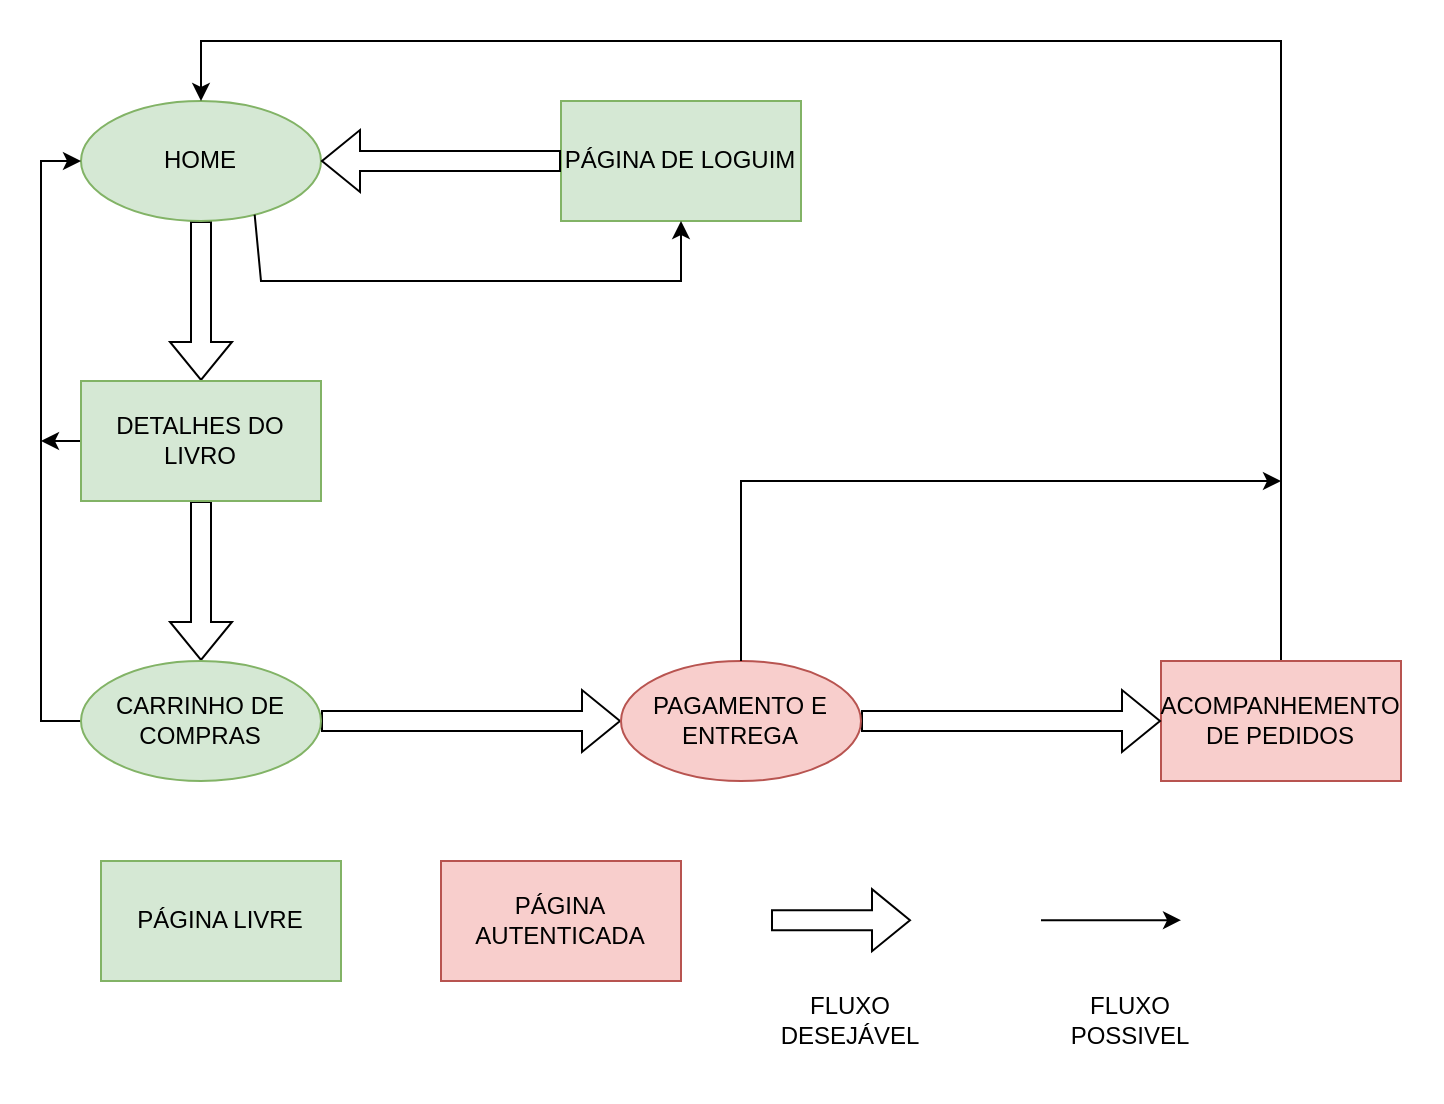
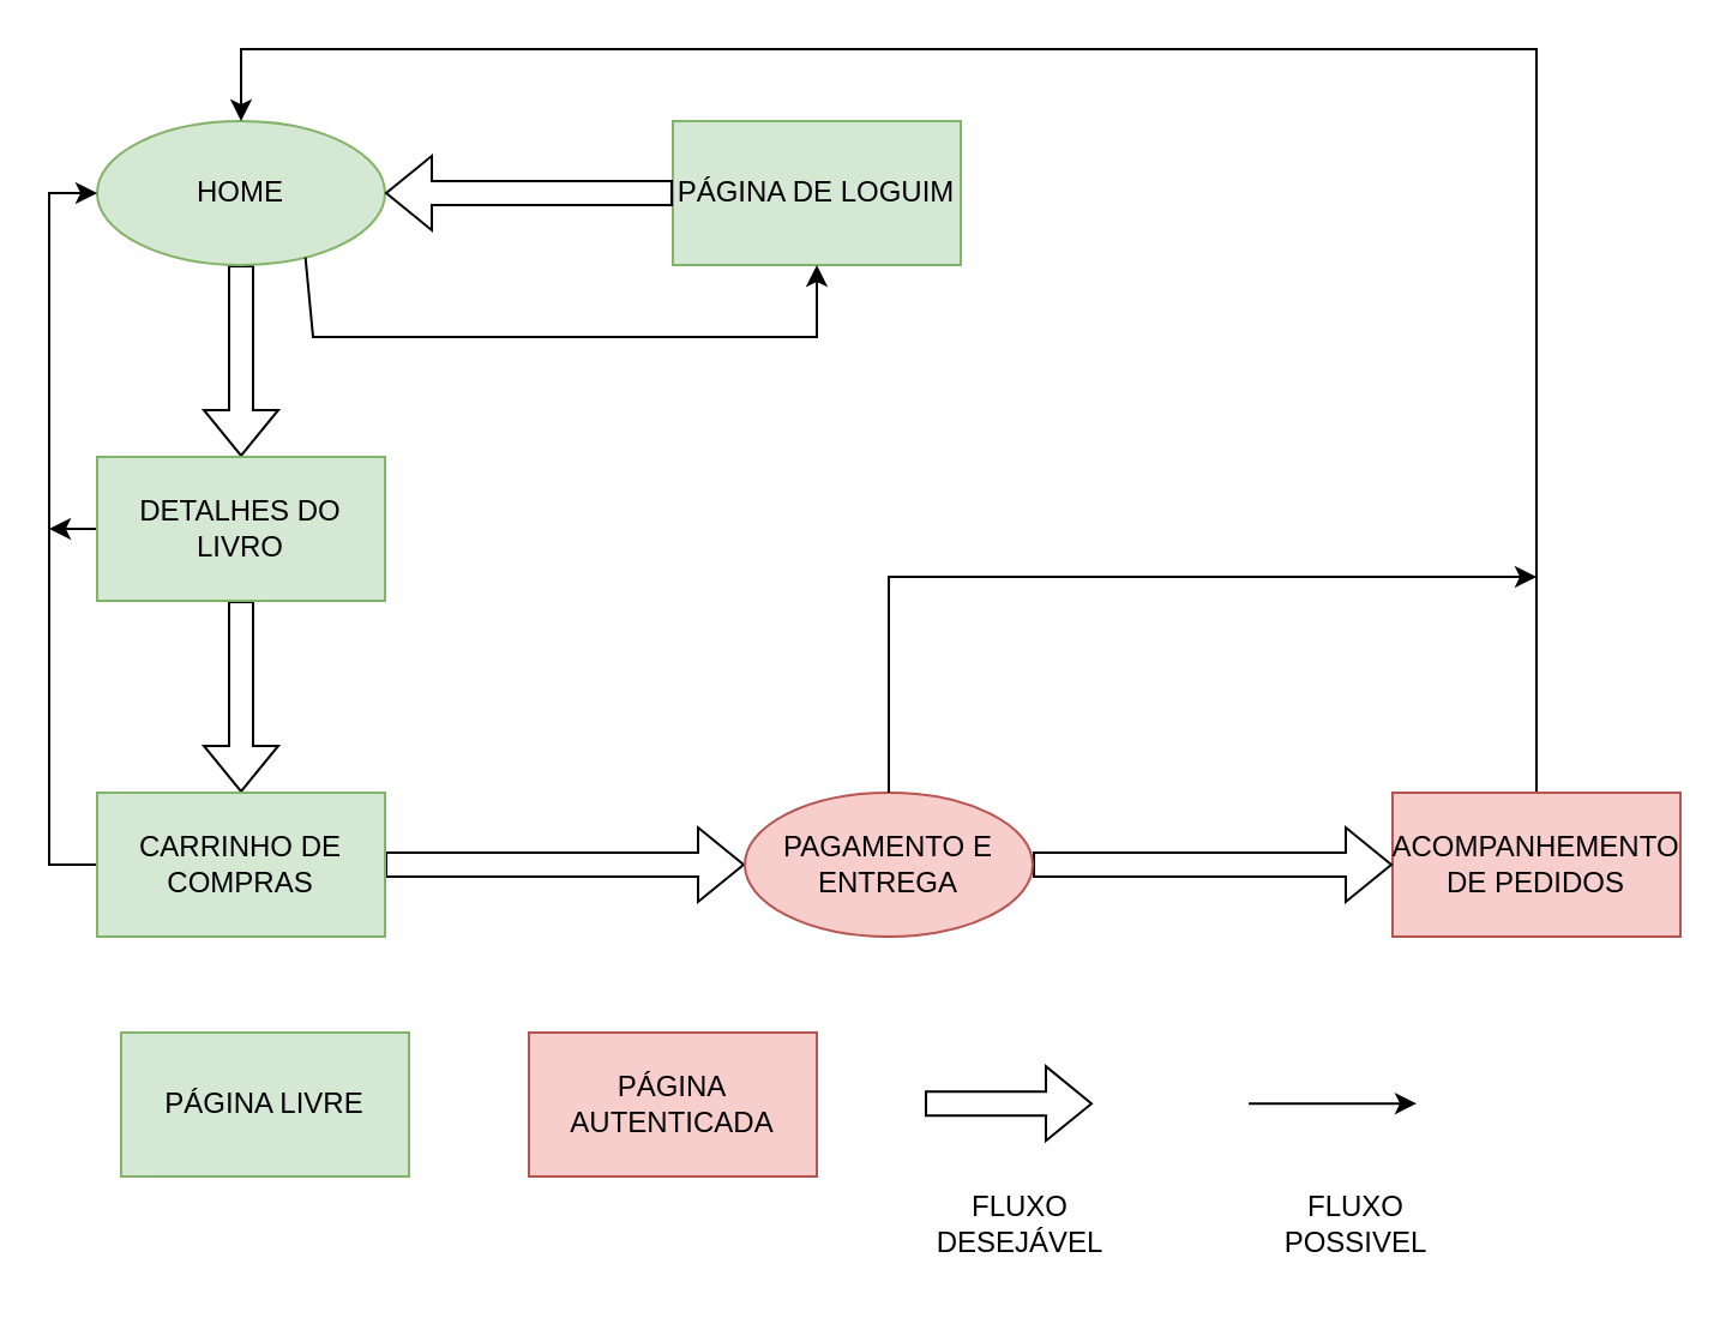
  <mxCell id="0" />
  <mxCell id="1" parent="0" />
  <mxCell id="2" style="edgeStyle=orthogonalEdgeStyle;rounded=0;orthogonalLoop=1;jettySize=auto;html=1;entryX=0.5;entryY=0;entryDx=0;entryDy=0;shape=flexArrow;" edge="1" parent="1" source="3" target="7"><mxGeometry relative="1" as="geometry" /></mxCell>
  <mxCell id="3" value="HOME" style="ellipse;whiteSpace=wrap;html=1;fillColor=#d5e8d4;strokeColor=#82b366;" vertex="1" parent="1"><mxGeometry x="40" y="50" width="120" height="60" as="geometry" /></mxCell>
  <mxCell id="4" value="PÁGINA DE LOGUIM" style="rounded=0;whiteSpace=wrap;html=1;fillColor=#d5e8d4;strokeColor=#82b366;" vertex="1" parent="1"><mxGeometry x="280" y="50" width="120" height="60" as="geometry" /></mxCell>
  <mxCell id="5" style="edgeStyle=orthogonalEdgeStyle;rounded=0;orthogonalLoop=1;jettySize=auto;html=1;shape=flexArrow;" edge="1" parent="1" source="7" target="10"><mxGeometry relative="1" as="geometry" /></mxCell>
  <mxCell id="6" style="edgeStyle=orthogonalEdgeStyle;rounded=0;orthogonalLoop=1;jettySize=auto;html=1;" edge="1" parent="1" source="7"><mxGeometry relative="1" as="geometry"><mxPoint x="20" y="220" as="targetPoint" /></mxGeometry></mxCell>
  <mxCell id="7" value="DETALHES DO LIVRO" style="rounded=0;whiteSpace=wrap;html=1;fillColor=#d5e8d4;strokeColor=#82b366;" vertex="1" parent="1"><mxGeometry x="40" y="190" width="120" height="60" as="geometry" /></mxCell>
  <mxCell id="8" style="edgeStyle=orthogonalEdgeStyle;rounded=0;orthogonalLoop=1;jettySize=auto;html=1;entryX=0;entryY=0.5;entryDx=0;entryDy=0;exitX=0;exitY=0.5;exitDx=0;exitDy=0;" edge="1" parent="1" source="10" target="3"><mxGeometry relative="1" as="geometry"><mxPoint x="0" y="80" as="targetPoint" /></mxGeometry></mxCell>
  <mxCell id="9" style="edgeStyle=orthogonalEdgeStyle;rounded=0;orthogonalLoop=1;jettySize=auto;html=1;shape=flexArrow;" edge="1" parent="1" source="10" target="14"><mxGeometry relative="1" as="geometry" /></mxCell>
- <mxCell id="10" value="CARRINHO DE COMPRAS" style="ellipse;whiteSpace=wrap;html=1;fillColor=#d5e8d4;strokeColor=#82b366;" vertex="1" parent="1"><mxGeometry x="40" y="330" width="120" height="60" as="geometry" /></mxCell>
+ <mxCell id="10" value="CARRINHO DE COMPRAS" style="rounded=0;whiteSpace=wrap;html=1;fillColor=#d5e8d4;strokeColor=#82b366;" vertex="1" parent="1"><mxGeometry x="40" y="330" width="120" height="60" as="geometry" /></mxCell>
  <mxCell id="11" style="edgeStyle=orthogonalEdgeStyle;rounded=0;orthogonalLoop=1;jettySize=auto;html=1;exitX=0.5;exitY=0;exitDx=0;exitDy=0;" edge="1" parent="1" source="12" target="3"><mxGeometry relative="1" as="geometry"><mxPoint x="100" y="10" as="targetPoint" /><mxPoint x="639.5" y="310" as="sourcePoint" /><Array as="points"><mxPoint x="640" y="20" /><mxPoint x="100" y="20" /></Array></mxGeometry></mxCell>
  <mxCell id="12" value="ACOMPANHEMENTO DE PEDIDOS" style="rounded=0;whiteSpace=wrap;html=1;fillColor=#f8cecc;strokeColor=#b85450;" vertex="1" parent="1"><mxGeometry x="580" y="330" width="120" height="60" as="geometry" /></mxCell>
  <mxCell id="13" style="edgeStyle=orthogonalEdgeStyle;rounded=0;orthogonalLoop=1;jettySize=auto;html=1;entryX=0;entryY=0.5;entryDx=0;entryDy=0;shape=flexArrow;" edge="1" parent="1" source="14" target="12"><mxGeometry relative="1" as="geometry" /></mxCell>
  <mxCell id="14" value="PAGAMENTO E ENTREGA" style="ellipse;whiteSpace=wrap;html=1;fillColor=#f8cecc;strokeColor=#b85450;" vertex="1" parent="1"><mxGeometry x="310" y="330" width="120" height="60" as="geometry" /></mxCell>
  <mxCell id="15" value="" style="shape=flexArrow;endArrow=classic;html=1;rounded=0;" edge="1" parent="1"><mxGeometry width="50" height="50" relative="1" as="geometry"><mxPoint x="385" y="459.58" as="sourcePoint" /><mxPoint x="455" y="459.58" as="targetPoint" /></mxGeometry></mxCell>
  <mxCell id="16" value="" style="endArrow=classic;html=1;rounded=0;" edge="1" parent="1"><mxGeometry width="50" height="50" relative="1" as="geometry"><mxPoint x="520" y="459.58" as="sourcePoint" /><mxPoint x="590" y="459.58" as="targetPoint" /></mxGeometry></mxCell>
  <mxCell id="17" value="FLUXO DESEJÁVEL" style="text;html=1;whiteSpace=wrap;strokeColor=none;fillColor=none;align=center;verticalAlign=middle;rounded=0;" vertex="1" parent="1"><mxGeometry x="380" y="490" width="90" height="40" as="geometry" /></mxCell>
  <mxCell id="18" value="FLUXO POSSIVEL" style="text;html=1;whiteSpace=wrap;strokeColor=none;fillColor=none;align=center;verticalAlign=middle;rounded=0;" vertex="1" parent="1"><mxGeometry x="520" y="490" width="90" height="40" as="geometry" /></mxCell>
  <mxCell id="19" value="" style="shape=flexArrow;endArrow=classic;html=1;rounded=0;entryX=1;entryY=0.5;entryDx=0;entryDy=0;exitX=0;exitY=0.5;exitDx=0;exitDy=0;" edge="1" parent="1" source="4" target="3"><mxGeometry width="50" height="50" relative="1" as="geometry"><mxPoint x="290" y="180" as="sourcePoint" /><mxPoint x="340" y="130" as="targetPoint" /></mxGeometry></mxCell>
  <mxCell id="20" value="" style="endArrow=classic;html=1;rounded=0;exitX=0.75;exitY=1;exitDx=0;exitDy=0;entryX=0.5;entryY=1;entryDx=0;entryDy=0;" edge="1" parent="1" source="3" target="4"><mxGeometry width="50" height="50" relative="1" as="geometry"><mxPoint x="290" y="180" as="sourcePoint" /><mxPoint x="340" y="130" as="targetPoint" /><Array as="points"><mxPoint x="130" y="140" /><mxPoint x="340" y="140" /></Array></mxGeometry></mxCell>
  <mxCell id="21" value="PÁGINA LIVRE" style="rounded=0;whiteSpace=wrap;html=1;fillColor=#d5e8d4;strokeColor=#82b366;" vertex="1" parent="1"><mxGeometry x="50" y="430" width="120" height="60" as="geometry" /></mxCell>
  <mxCell id="22" value="PÁGINA AUTENTICADA" style="rounded=0;whiteSpace=wrap;html=1;fillColor=#f8cecc;strokeColor=#b85450;" vertex="1" parent="1"><mxGeometry x="220" y="430" width="120" height="60" as="geometry" /></mxCell>
  <mxCell id="23" value="" style="endArrow=classic;html=1;rounded=0;exitX=0.5;exitY=0;exitDx=0;exitDy=0;" edge="1" parent="1" source="14"><mxGeometry width="50" height="50" relative="1" as="geometry"><mxPoint x="380" y="320" as="sourcePoint" /><mxPoint x="640" y="240" as="targetPoint" /><Array as="points"><mxPoint x="370" y="240" /></Array></mxGeometry></mxCell>
